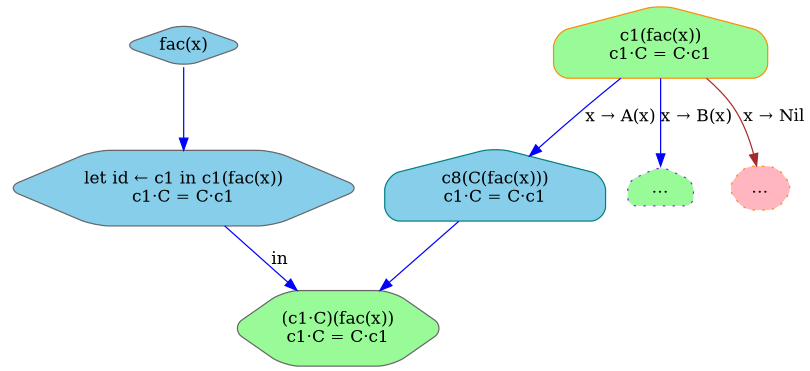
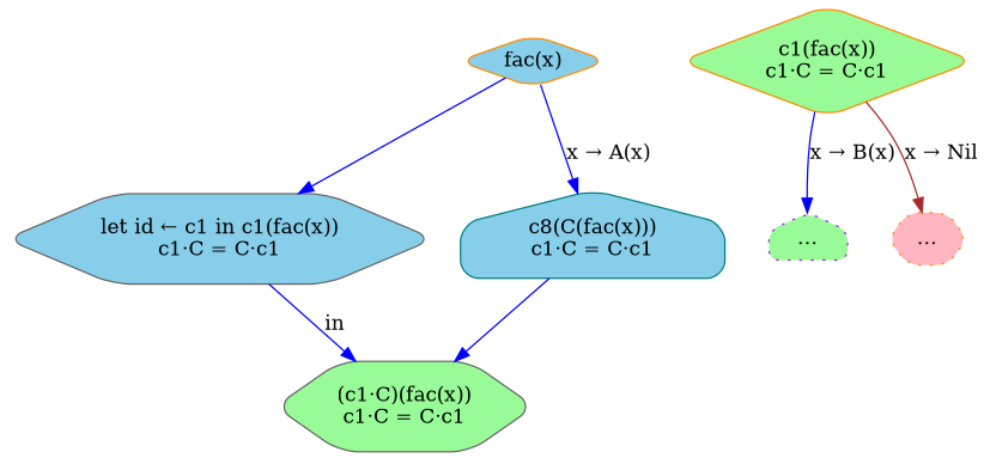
  digraph {
    node [color=gray40 fillcolor=skyblue shape=hexagon style="rounded,filled"]
    edge [color=blue]
-   n1 [label="fac(x)" shape=diamond]
+   n1 [color=darkorange label="fac(x)" shape=diamond]
    n2 [label="let id ← c1 in c1(fac(x))\nc1·C = C·c1"]
    n3 [fillcolor=palegreen label="(c1·C)(fac(x))\nc1·C = C·c1"]
-   n4 [color=darkorange fillcolor=palegreen label="c1(fac(x))\nc1·C = C·c1" shape=house]
+   n4 [color=darkorange fillcolor=palegreen label="c1(fac(x))\nc1·C = C·c1" shape=diamond]
    n5 [color=teal label="c8(C(fac(x)))\nc1·C = C·c1" shape=house]
    n6 [color=purple fillcolor=palegreen label="…" shape=house style="dotted,rounded,filled"]
    n7 [color=darkorange fillcolor=lightpink label="…" style="dotted,rounded,filled"]
    n1 -> n2
    n2 -> n3 [label=in]
-   n4 -> n5 [label="x → A(x)"]
+   n1 -> n5 [label="x → A(x)"]
    n4 -> n6 [label="x → B(x)"]
    n4 -> n7 [color=brown label="x → Nil"]
    n5 -> n3
  }
